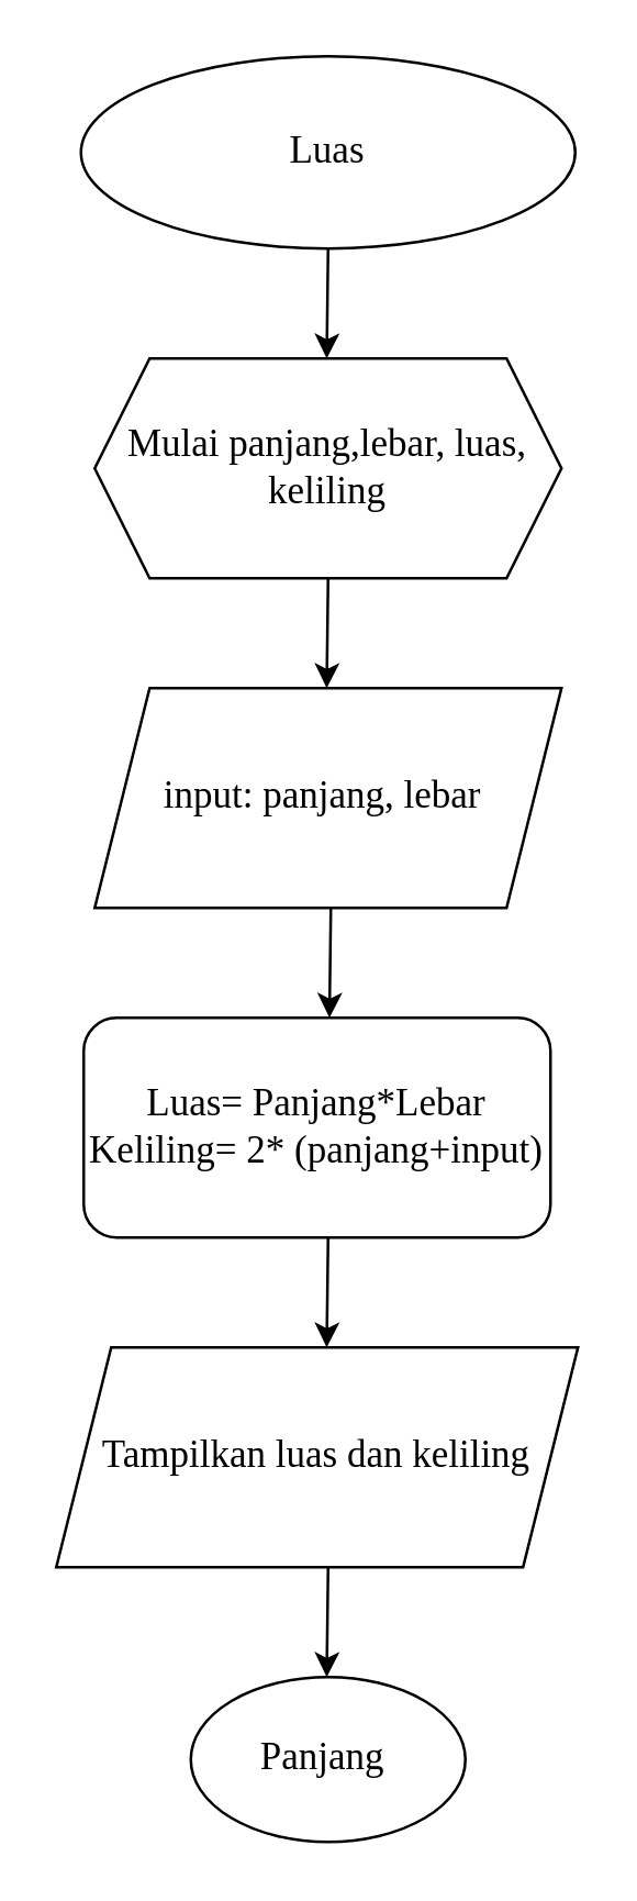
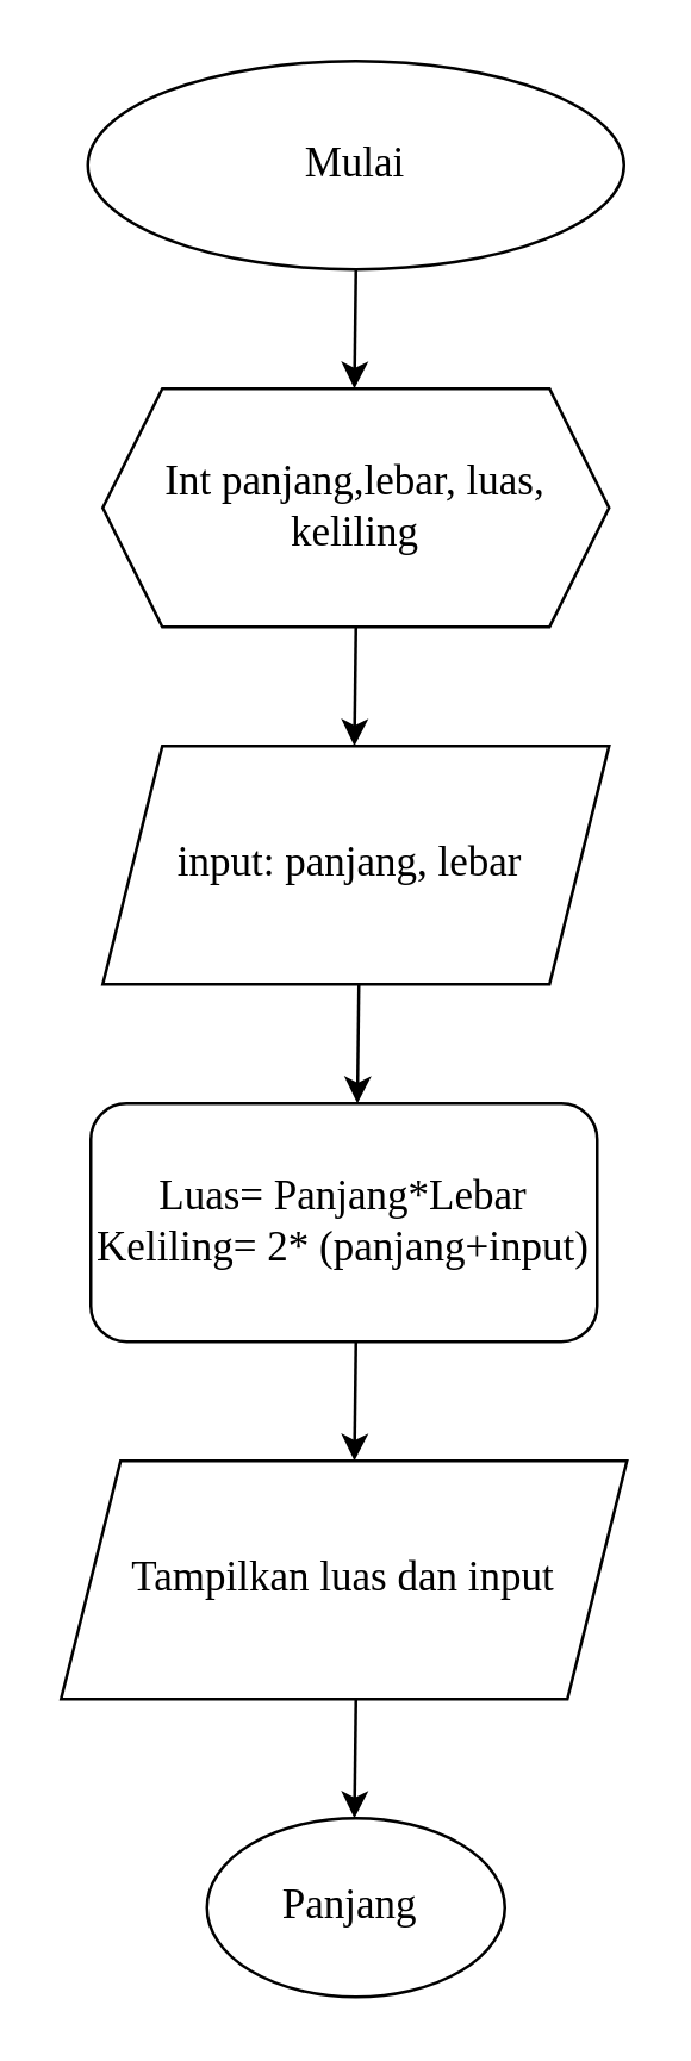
  <mxCell id="0" />
  <mxCell id="1" parent="0" />
- <mxCell id="2" value="Luas" style="ellipse;whiteSpace=wrap;html=1;fontFamily=Times New Roman;fontSize=14;" vertex="1" parent="1"><mxGeometry x="29" y="20" width="180" height="70" as="geometry" /></mxCell>
+ <mxCell id="2" value="Mulai" style="ellipse;whiteSpace=wrap;html=1;fontFamily=Times New Roman;fontSize=14;" vertex="1" parent="1"><mxGeometry x="29" y="20" width="180" height="70" as="geometry" /></mxCell>
  <mxCell id="3" value="" style="endArrow=classic;html=1;" edge="1" parent="1"><mxGeometry width="50" height="50" relative="1" as="geometry"><mxPoint x="119" y="90" as="sourcePoint" /><mxPoint x="118.5" y="130" as="targetPoint" /><Array as="points" /></mxGeometry></mxCell>
- <mxCell id="4" value="Mulai panjang,lebar, luas, keliling" style="shape=hexagon;perimeter=hexagonPerimeter2;whiteSpace=wrap;html=1;fixedSize=1;fontFamily=Times New Roman;fontSize=14;" vertex="1" parent="1"><mxGeometry x="34" y="130" width="170" height="80" as="geometry" /></mxCell>
+ <mxCell id="4" value="Int panjang,lebar, luas, keliling" style="shape=hexagon;perimeter=hexagonPerimeter2;whiteSpace=wrap;html=1;fixedSize=1;fontFamily=Times New Roman;fontSize=14;" vertex="1" parent="1"><mxGeometry x="34" y="130" width="170" height="80" as="geometry" /></mxCell>
  <mxCell id="5" value="input: panjang, lebar&amp;nbsp;" style="shape=parallelogram;perimeter=parallelogramPerimeter;whiteSpace=wrap;html=1;fixedSize=1;fontFamily=Times New Roman;fontSize=14;" vertex="1" parent="1"><mxGeometry x="34" y="250" width="170" height="80" as="geometry" /></mxCell>
  <mxCell id="6" value="Luas= Panjang*Lebar&lt;br style=&quot;font-size: 14px;&quot;&gt;Keliling= 2* (panjang+input)" style="rounded=1;whiteSpace=wrap;html=1;fontFamily=Times New Roman;fontSize=14;" vertex="1" parent="1"><mxGeometry x="30" y="370" width="170" height="80" as="geometry" /></mxCell>
- <mxCell id="7" value="Tampilkan luas dan keliling" style="shape=parallelogram;perimeter=parallelogramPerimeter;whiteSpace=wrap;html=1;fixedSize=1;fontFamily=Times New Roman;fontSize=14;" vertex="1" parent="1"><mxGeometry x="20" y="490" width="190" height="80" as="geometry" /></mxCell>
+ <mxCell id="7" value="Tampilkan luas dan input" style="shape=parallelogram;perimeter=parallelogramPerimeter;whiteSpace=wrap;html=1;fixedSize=1;fontFamily=Times New Roman;fontSize=14;" vertex="1" parent="1"><mxGeometry x="20" y="490" width="190" height="80" as="geometry" /></mxCell>
  <mxCell id="8" value="" style="endArrow=classic;html=1;" edge="1" parent="1"><mxGeometry width="50" height="50" relative="1" as="geometry"><mxPoint x="119" y="210" as="sourcePoint" /><mxPoint x="118.5" y="250" as="targetPoint" /><Array as="points" /></mxGeometry></mxCell>
  <mxCell id="9" value="" style="endArrow=classic;html=1;" edge="1" parent="1"><mxGeometry width="50" height="50" relative="1" as="geometry"><mxPoint x="120" y="330" as="sourcePoint" /><mxPoint x="119.5" y="370" as="targetPoint" /><Array as="points" /></mxGeometry></mxCell>
  <mxCell id="10" value="" style="endArrow=classic;html=1;" edge="1" parent="1"><mxGeometry width="50" height="50" relative="1" as="geometry"><mxPoint x="119" y="450" as="sourcePoint" /><mxPoint x="118.5" y="490" as="targetPoint" /><Array as="points" /></mxGeometry></mxCell>
  <mxCell id="11" value="Panjang&amp;nbsp;" style="ellipse;whiteSpace=wrap;html=1;fontFamily=Times New Roman;fontSize=14;" vertex="1" parent="1"><mxGeometry x="69" y="610" width="100" height="60" as="geometry" /></mxCell>
  <mxCell id="12" value="" style="endArrow=classic;html=1;" edge="1" parent="1"><mxGeometry width="50" height="50" relative="1" as="geometry"><mxPoint x="119" y="570" as="sourcePoint" /><mxPoint x="118.5" y="610" as="targetPoint" /><Array as="points" /></mxGeometry></mxCell>
